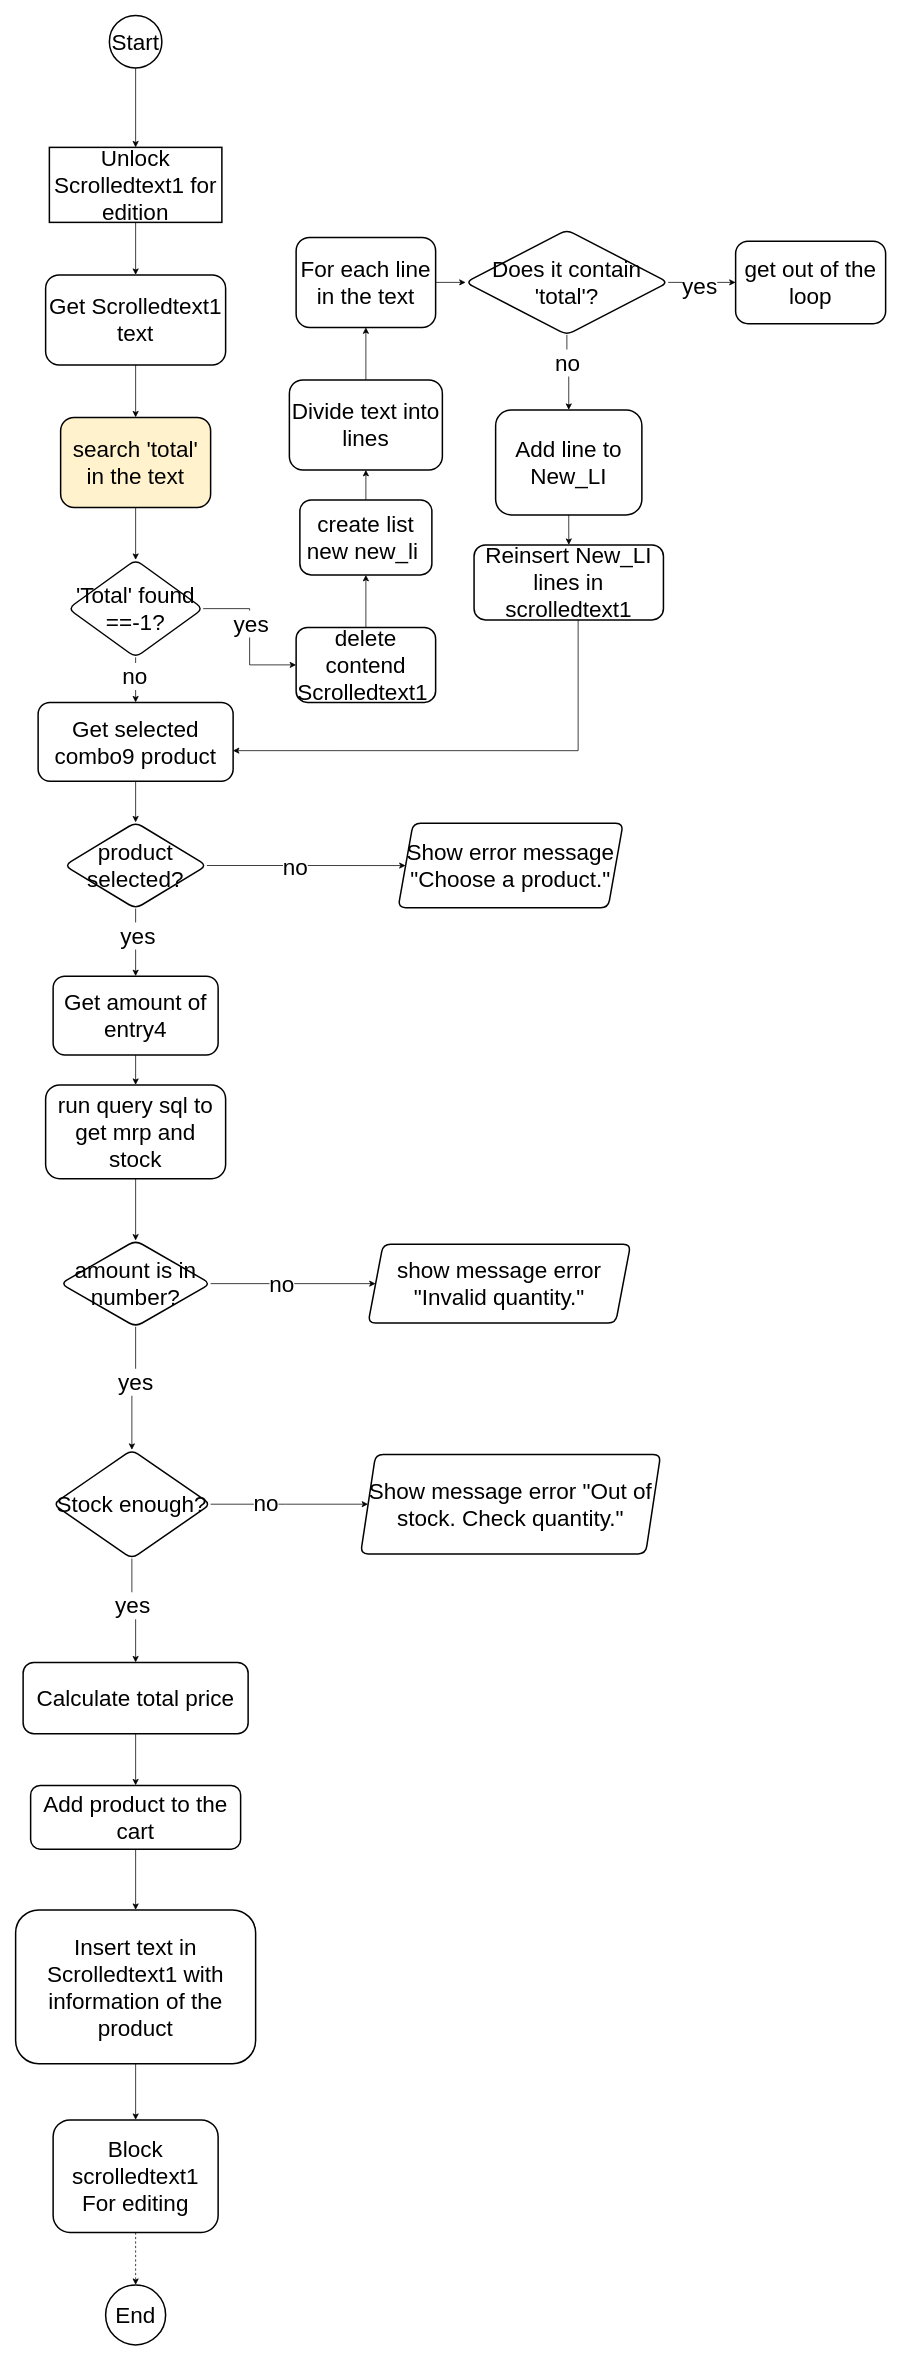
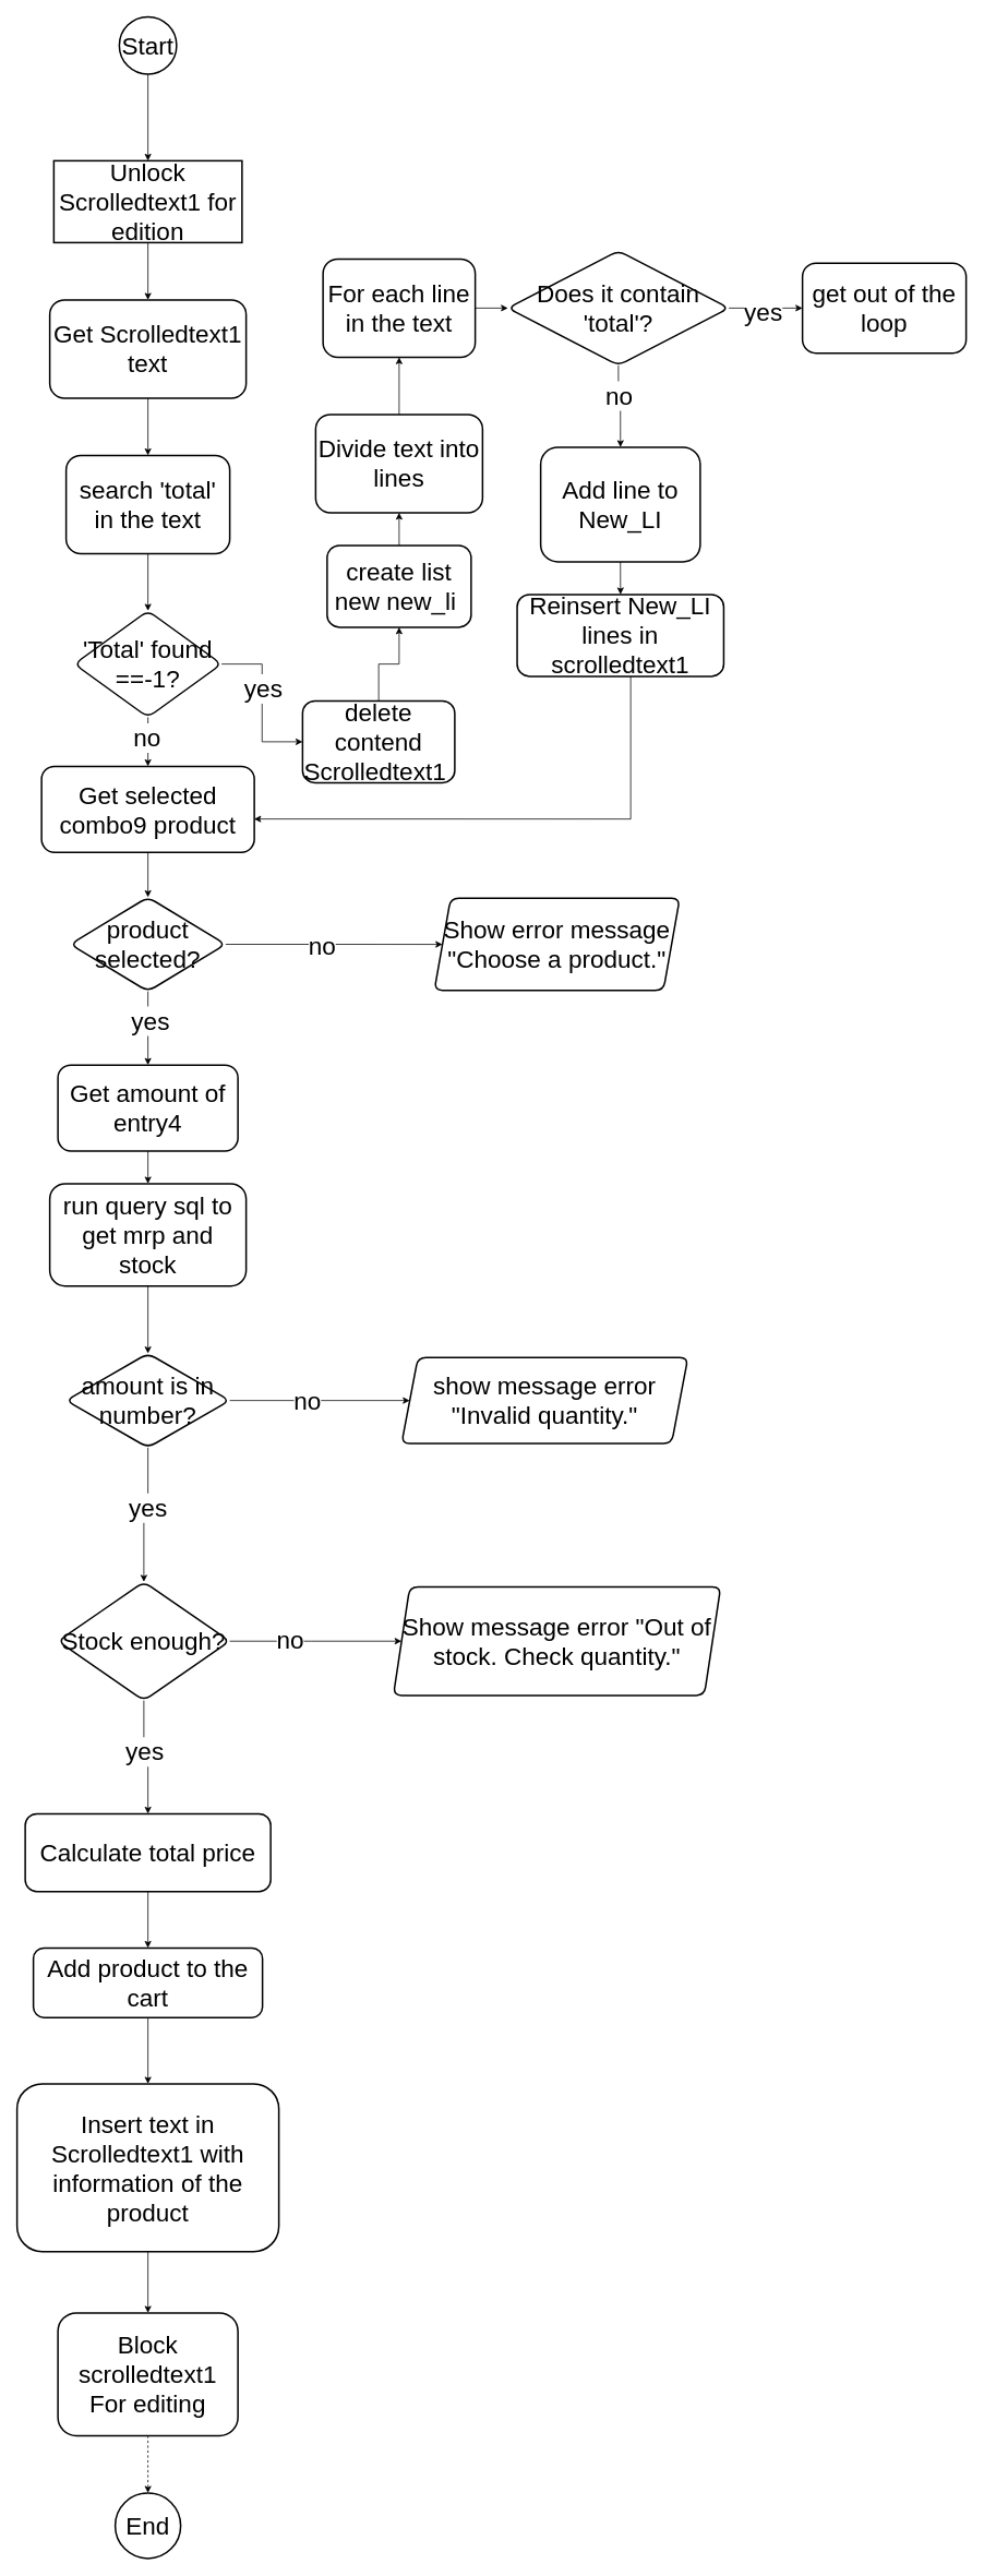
  <mxCell id="0" />
  <mxCell id="1" parent="0" />
  <mxCell id="2" value="" style="edgeStyle=orthogonalEdgeStyle;rounded=0;orthogonalLoop=1;jettySize=auto;html=1;fontSize=30;" parent="1" source="3" target="5" edge="1"><mxGeometry relative="1" as="geometry" /></mxCell>
  <mxCell id="3" value="Start" style="strokeWidth=2;html=1;shape=mxgraph.flowchart.start_2;whiteSpace=wrap;fontSize=30;" parent="1" vertex="1"><mxGeometry x="145" y="20" width="70" height="70" as="geometry" /></mxCell>
  <mxCell id="4" value="" style="edgeStyle=orthogonalEdgeStyle;rounded=0;orthogonalLoop=1;jettySize=auto;html=1;fontSize=30;" parent="1" source="5" target="7" edge="1"><mxGeometry relative="1" as="geometry" /></mxCell>
  <mxCell id="5" value="Unlock Scrolledtext1 for edition" style="whiteSpace=wrap;html=1;strokeWidth=2;fontSize=30;" parent="1" vertex="1"><mxGeometry x="65" y="196" width="230" height="100" as="geometry" /></mxCell>
  <mxCell id="6" value="" style="edgeStyle=orthogonalEdgeStyle;rounded=0;orthogonalLoop=1;jettySize=auto;html=1;fontSize=30;" parent="1" source="7" target="9" edge="1"><mxGeometry relative="1" as="geometry" /></mxCell>
  <mxCell id="7" value="Get Scrolledtext1 text" style="rounded=1;whiteSpace=wrap;html=1;strokeWidth=2;fontSize=30;" parent="1" vertex="1"><mxGeometry x="60" y="366" width="240" height="120" as="geometry" /></mxCell>
  <mxCell id="8" value="" style="edgeStyle=orthogonalEdgeStyle;rounded=0;orthogonalLoop=1;jettySize=auto;html=1;fontSize=30;" parent="1" source="9" target="14" edge="1"><mxGeometry relative="1" as="geometry" /></mxCell>
- <mxCell id="9" value="search 'total' in the text" style="whiteSpace=wrap;html=1;rounded=1;strokeWidth=2;fontSize=30;fillColor=#fff2cc;" parent="1" vertex="1"><mxGeometry x="80" y="556" width="200" height="120" as="geometry" /></mxCell>
+ <mxCell id="9" value="search 'total' in the text" style="whiteSpace=wrap;html=1;rounded=1;strokeWidth=2;fontSize=30;" parent="1" vertex="1"><mxGeometry x="80" y="556" width="200" height="120" as="geometry" /></mxCell>
  <mxCell id="10" value="" style="edgeStyle=orthogonalEdgeStyle;rounded=0;orthogonalLoop=1;jettySize=auto;html=1;fontSize=30;" parent="1" source="14" target="16" edge="1"><mxGeometry relative="1" as="geometry" /></mxCell>
  <mxCell id="11" value="yes" style="edgeLabel;html=1;align=center;verticalAlign=middle;resizable=0;points=[];fontSize=30;" parent="10" vertex="1" connectable="0"><mxGeometry x="-0.184" y="1" relative="1" as="geometry"><mxPoint as="offset" /></mxGeometry></mxCell>
  <mxCell id="12" value="" style="edgeStyle=orthogonalEdgeStyle;rounded=0;orthogonalLoop=1;jettySize=auto;html=1;fontSize=30;" parent="1" source="14" target="18" edge="1"><mxGeometry relative="1" as="geometry" /></mxCell>
  <mxCell id="13" value="no" style="edgeLabel;html=1;align=center;verticalAlign=middle;resizable=0;points=[];fontSize=30;" parent="12" vertex="1" connectable="0"><mxGeometry x="-0.185" y="-2" relative="1" as="geometry"><mxPoint as="offset" /></mxGeometry></mxCell>
  <mxCell id="14" value="'Total' found ==-1?" style="rhombus;whiteSpace=wrap;html=1;rounded=1;strokeWidth=2;fontSize=30;" parent="1" vertex="1"><mxGeometry x="90" y="746" width="180" height="130" as="geometry" /></mxCell>
  <mxCell id="15" value="" style="edgeStyle=orthogonalEdgeStyle;rounded=0;orthogonalLoop=1;jettySize=auto;html=1;fontSize=30;" parent="1" source="16" target="20" edge="1"><mxGeometry relative="1" as="geometry" /></mxCell>
- <mxCell id="16" value="delete contend Scrolledtext1&amp;nbsp;" style="whiteSpace=wrap;html=1;rounded=1;strokeWidth=2;fontSize=30;" parent="1" vertex="1"><mxGeometry x="394" y="836" width="186" height="100" as="geometry" /></mxCell>
+ <mxCell id="16" value="delete contend Scrolledtext1&amp;nbsp;" style="whiteSpace=wrap;html=1;rounded=1;strokeWidth=2;fontSize=30;" parent="1" vertex="1"><mxGeometry x="369" y="856" width="186" height="100" as="geometry" /></mxCell>
  <mxCell id="17" value="" style="edgeStyle=orthogonalEdgeStyle;rounded=0;orthogonalLoop=1;jettySize=auto;html=1;fontSize=30;" parent="1" source="18" target="40" edge="1"><mxGeometry relative="1" as="geometry" /></mxCell>
  <mxCell id="18" value="Get selected combo9 product" style="whiteSpace=wrap;html=1;rounded=1;strokeWidth=2;fontSize=30;" parent="1" vertex="1"><mxGeometry x="50" y="936" width="260" height="105" as="geometry" /></mxCell>
  <mxCell id="19" value="" style="edgeStyle=orthogonalEdgeStyle;rounded=0;orthogonalLoop=1;jettySize=auto;html=1;fontSize=30;" parent="1" source="20" target="22" edge="1"><mxGeometry relative="1" as="geometry" /></mxCell>
  <mxCell id="20" value="create list new new_li&amp;nbsp;" style="whiteSpace=wrap;html=1;rounded=1;strokeWidth=2;fontSize=30;" parent="1" vertex="1"><mxGeometry x="399" y="666" width="176" height="100" as="geometry" /></mxCell>
  <mxCell id="21" value="" style="edgeStyle=orthogonalEdgeStyle;rounded=0;orthogonalLoop=1;jettySize=auto;html=1;fontSize=30;" parent="1" source="22" target="24" edge="1"><mxGeometry relative="1" as="geometry" /></mxCell>
  <mxCell id="22" value="Divide text into lines" style="whiteSpace=wrap;html=1;rounded=1;strokeWidth=2;fontSize=30;" parent="1" vertex="1"><mxGeometry x="385" y="506" width="204" height="120" as="geometry" /></mxCell>
  <mxCell id="23" value="" style="edgeStyle=orthogonalEdgeStyle;rounded=0;orthogonalLoop=1;jettySize=auto;html=1;fontSize=30;" parent="1" source="24" target="30" edge="1"><mxGeometry relative="1" as="geometry" /></mxCell>
  <mxCell id="24" value="For each line in the text" style="whiteSpace=wrap;html=1;rounded=1;strokeWidth=2;fontSize=30;" parent="1" vertex="1"><mxGeometry x="394" y="316" width="186" height="120" as="geometry" /></mxCell>
  <mxCell id="25" value="" style="edgeStyle=orthogonalEdgeStyle;rounded=0;orthogonalLoop=1;jettySize=auto;html=1;fontSize=30;" parent="1" source="30" target="31" edge="1"><mxGeometry relative="1" as="geometry" /></mxCell>
  <mxCell id="26" value="si" style="edgeLabel;html=1;align=center;verticalAlign=middle;resizable=0;points=[];fontSize=30;" parent="25" vertex="1" connectable="0"><mxGeometry x="-0.167" y="-1" relative="1" as="geometry"><mxPoint as="offset" /></mxGeometry></mxCell>
  <mxCell id="27" value="yes" style="edgeLabel;html=1;align=center;verticalAlign=middle;resizable=0;points=[];fontSize=30;" parent="25" vertex="1" connectable="0"><mxGeometry x="-0.093" y="-4" relative="1" as="geometry"><mxPoint as="offset" /></mxGeometry></mxCell>
  <mxCell id="28" value="" style="edgeStyle=orthogonalEdgeStyle;rounded=0;orthogonalLoop=1;jettySize=auto;html=1;fontSize=30;" parent="1" source="30" target="33" edge="1"><mxGeometry relative="1" as="geometry" /></mxCell>
  <mxCell id="29" value="no" style="edgeLabel;html=1;align=center;verticalAlign=middle;resizable=0;points=[];fontSize=30;" parent="28" vertex="1" connectable="0"><mxGeometry x="-0.289" relative="1" as="geometry"><mxPoint as="offset" /></mxGeometry></mxCell>
  <mxCell id="30" value="Does it contain 'total'?" style="rhombus;whiteSpace=wrap;html=1;rounded=1;strokeWidth=2;fontSize=30;" parent="1" vertex="1"><mxGeometry x="620" y="306" width="270" height="140" as="geometry" /></mxCell>
  <mxCell id="31" value="get out of the loop" style="whiteSpace=wrap;html=1;rounded=1;strokeWidth=2;fontSize=30;" parent="1" vertex="1"><mxGeometry x="980" y="321" width="200" height="110" as="geometry" /></mxCell>
  <mxCell id="32" value="" style="edgeStyle=orthogonalEdgeStyle;rounded=0;orthogonalLoop=1;jettySize=auto;html=1;fontSize=30;" parent="1" source="33" target="35" edge="1"><mxGeometry relative="1" as="geometry" /></mxCell>
  <mxCell id="33" value="Add line to New_LI" style="whiteSpace=wrap;html=1;rounded=1;strokeWidth=2;fontSize=30;" parent="1" vertex="1"><mxGeometry x="660" y="546" width="195" height="140" as="geometry" /></mxCell>
  <mxCell id="34" value="" style="edgeStyle=orthogonalEdgeStyle;rounded=0;orthogonalLoop=1;jettySize=auto;html=1;entryX=0.999;entryY=0.613;entryDx=0;entryDy=0;entryPerimeter=0;" parent="1" source="35" target="18" edge="1"><mxGeometry relative="1" as="geometry"><mxPoint x="680" y="926" as="targetPoint" /><Array as="points"><mxPoint x="770" y="1000" /></Array></mxGeometry></mxCell>
  <mxCell id="35" value="Reinsert New_LI lines in scrolledtext1" style="whiteSpace=wrap;html=1;rounded=1;strokeWidth=2;fontSize=30;" parent="1" vertex="1"><mxGeometry x="631.25" y="726" width="252.5" height="100" as="geometry" /></mxCell>
  <mxCell id="36" value="" style="edgeStyle=orthogonalEdgeStyle;rounded=0;orthogonalLoop=1;jettySize=auto;html=1;fontSize=30;" parent="1" source="40" target="41" edge="1"><mxGeometry relative="1" as="geometry" /></mxCell>
  <mxCell id="37" value="no" style="edgeLabel;html=1;align=center;verticalAlign=middle;resizable=0;points=[];fontSize=30;" parent="36" vertex="1" connectable="0"><mxGeometry x="-0.117" y="-2" relative="1" as="geometry"><mxPoint as="offset" /></mxGeometry></mxCell>
  <mxCell id="38" value="" style="edgeStyle=orthogonalEdgeStyle;rounded=0;orthogonalLoop=1;jettySize=auto;html=1;fontSize=30;" parent="1" source="40" target="43" edge="1"><mxGeometry relative="1" as="geometry" /></mxCell>
  <mxCell id="39" value="yes" style="edgeLabel;html=1;align=center;verticalAlign=middle;resizable=0;points=[];fontSize=30;" parent="38" vertex="1" connectable="0"><mxGeometry x="-0.23" y="2" relative="1" as="geometry"><mxPoint as="offset" /></mxGeometry></mxCell>
  <mxCell id="40" value="product selected?" style="rhombus;whiteSpace=wrap;html=1;rounded=1;strokeWidth=2;fontSize=30;" parent="1" vertex="1"><mxGeometry x="85" y="1096" width="190" height="115" as="geometry" /></mxCell>
  <mxCell id="41" value="Show error message &quot;Choose a product.&quot;" style="shape=parallelogram;perimeter=parallelogramPerimeter;whiteSpace=wrap;html=1;fixedSize=1;rounded=1;strokeWidth=2;fontSize=30;" parent="1" vertex="1"><mxGeometry x="530" y="1097.25" width="300" height="112.5" as="geometry" /></mxCell>
  <mxCell id="42" value="" style="edgeStyle=orthogonalEdgeStyle;rounded=0;orthogonalLoop=1;jettySize=auto;html=1;fontSize=30;" parent="1" source="43" target="45" edge="1"><mxGeometry relative="1" as="geometry" /></mxCell>
  <mxCell id="43" value="Get amount of entry4" style="whiteSpace=wrap;html=1;rounded=1;strokeWidth=2;fontSize=30;" parent="1" vertex="1"><mxGeometry x="70" y="1301" width="220" height="105" as="geometry" /></mxCell>
  <mxCell id="44" value="" style="edgeStyle=orthogonalEdgeStyle;rounded=0;orthogonalLoop=1;jettySize=auto;html=1;fontSize=30;exitX=0.5;exitY=1;exitDx=0;exitDy=0;" parent="1" source="45" target="50" edge="1"><mxGeometry relative="1" as="geometry"><mxPoint x="170" y="1606" as="sourcePoint" /></mxGeometry></mxCell>
  <mxCell id="45" value="run query sql to get mrp and stock" style="whiteSpace=wrap;html=1;rounded=1;strokeWidth=2;fontSize=30;" parent="1" vertex="1"><mxGeometry x="60" y="1446" width="240" height="125" as="geometry" /></mxCell>
  <mxCell id="46" value="" style="edgeStyle=orthogonalEdgeStyle;rounded=0;orthogonalLoop=1;jettySize=auto;html=1;fontSize=30;" parent="1" source="50" target="51" edge="1"><mxGeometry relative="1" as="geometry" /></mxCell>
  <mxCell id="47" value="no" style="edgeLabel;html=1;align=center;verticalAlign=middle;resizable=0;points=[];fontSize=30;" parent="46" vertex="1" connectable="0"><mxGeometry x="-0.146" y="1" relative="1" as="geometry"><mxPoint as="offset" /></mxGeometry></mxCell>
  <mxCell id="48" value="" style="edgeStyle=orthogonalEdgeStyle;rounded=0;orthogonalLoop=1;jettySize=auto;html=1;fontSize=30;" parent="1" source="50" target="56" edge="1"><mxGeometry relative="1" as="geometry" /></mxCell>
  <mxCell id="49" value="yes" style="edgeLabel;html=1;align=center;verticalAlign=middle;resizable=0;points=[];fontSize=30;" parent="48" vertex="1" connectable="0"><mxGeometry x="-0.142" y="-1" relative="1" as="geometry"><mxPoint as="offset" /></mxGeometry></mxCell>
  <mxCell id="50" value="amount is in number?" style="rhombus;whiteSpace=wrap;html=1;rounded=1;strokeWidth=2;fontSize=30;" parent="1" vertex="1"><mxGeometry x="80" y="1653.5" width="200" height="115" as="geometry" /></mxCell>
  <mxCell id="51" value="show message error &quot;Invalid quantity.&quot;" style="shape=parallelogram;perimeter=parallelogramPerimeter;whiteSpace=wrap;html=1;fixedSize=1;rounded=1;strokeWidth=2;fontSize=30;" parent="1" vertex="1"><mxGeometry x="490" y="1658.5" width="350" height="105" as="geometry" /></mxCell>
  <mxCell id="52" value="" style="edgeStyle=orthogonalEdgeStyle;rounded=0;orthogonalLoop=1;jettySize=auto;html=1;fontSize=30;" parent="1" source="56" target="57" edge="1"><mxGeometry relative="1" as="geometry" /></mxCell>
  <mxCell id="53" value="no" style="edgeLabel;html=1;align=center;verticalAlign=middle;resizable=0;points=[];fontSize=30;" parent="52" vertex="1" connectable="0"><mxGeometry x="-0.297" y="3" relative="1" as="geometry"><mxPoint as="offset" /></mxGeometry></mxCell>
  <mxCell id="54" value="" style="edgeStyle=orthogonalEdgeStyle;rounded=0;orthogonalLoop=1;jettySize=auto;html=1;fontSize=30;" parent="1" source="56" target="59" edge="1"><mxGeometry relative="1" as="geometry" /></mxCell>
  <mxCell id="55" value="yes" style="edgeLabel;html=1;align=center;verticalAlign=middle;resizable=0;points=[];fontSize=30;" parent="54" vertex="1" connectable="0"><mxGeometry x="-0.13" relative="1" as="geometry"><mxPoint as="offset" /></mxGeometry></mxCell>
  <mxCell id="56" value="Stock enough?" style="rhombus;whiteSpace=wrap;html=1;rounded=1;strokeWidth=2;fontSize=30;" parent="1" vertex="1"><mxGeometry x="70" y="1932.59" width="210" height="145" as="geometry" /></mxCell>
  <mxCell id="57" value="Show message error&amp;nbsp;&quot;Out of stock. Check quantity.&quot;" style="shape=parallelogram;perimeter=parallelogramPerimeter;whiteSpace=wrap;html=1;fixedSize=1;rounded=1;strokeWidth=2;fontSize=30;" parent="1" vertex="1"><mxGeometry x="480" y="1938.84" width="400" height="132.5" as="geometry" /></mxCell>
  <mxCell id="58" value="" style="edgeStyle=orthogonalEdgeStyle;rounded=0;orthogonalLoop=1;jettySize=auto;html=1;fontSize=30;" parent="1" source="59" target="61" edge="1"><mxGeometry relative="1" as="geometry" /></mxCell>
  <mxCell id="59" value="Calculate total price" style="whiteSpace=wrap;html=1;rounded=1;strokeWidth=2;fontSize=30;" parent="1" vertex="1"><mxGeometry x="30" y="2216" width="300" height="95" as="geometry" /></mxCell>
  <mxCell id="60" value="" style="edgeStyle=orthogonalEdgeStyle;rounded=0;orthogonalLoop=1;jettySize=auto;html=1;fontSize=30;" parent="1" source="61" target="63" edge="1"><mxGeometry relative="1" as="geometry" /></mxCell>
  <mxCell id="61" value="Add product to the cart" style="whiteSpace=wrap;html=1;rounded=1;strokeWidth=2;fontSize=30;" parent="1" vertex="1"><mxGeometry x="40" y="2380" width="280" height="85" as="geometry" /></mxCell>
  <mxCell id="62" value="" style="edgeStyle=orthogonalEdgeStyle;rounded=0;orthogonalLoop=1;jettySize=auto;html=1;fontSize=30;" parent="1" source="63" target="65" edge="1"><mxGeometry relative="1" as="geometry" /></mxCell>
  <mxCell id="63" value="&lt;div style=&quot;font-size: 30px;&quot;&gt;Insert text in &lt;span style=&quot;background-color: initial; font-size: 30px;&quot;&gt;Scrolledtext1 with information &lt;/span&gt;&lt;span style=&quot;background-color: initial; font-size: 30px;&quot;&gt;of the product&lt;/span&gt;&lt;/div&gt;" style="whiteSpace=wrap;html=1;rounded=1;strokeWidth=2;fontSize=30;" parent="1" vertex="1"><mxGeometry x="20" y="2546" width="320" height="205" as="geometry" /></mxCell>
  <mxCell id="64" value="" style="edgeStyle=orthogonalEdgeStyle;rounded=0;orthogonalLoop=1;jettySize=auto;html=1;fontSize=30;dashed=1;" parent="1" source="65" target="66" edge="1"><mxGeometry relative="1" as="geometry" /></mxCell>
  <mxCell id="65" value="&lt;div style=&quot;font-size: 30px;&quot;&gt;Block scrolledtext1 &lt;span style=&quot;background-color: initial; font-size: 30px;&quot;&gt;For editing&lt;/span&gt;&lt;/div&gt;" style="whiteSpace=wrap;html=1;rounded=1;strokeWidth=2;fontSize=30;" parent="1" vertex="1"><mxGeometry x="70" y="2826" width="220" height="150" as="geometry" /></mxCell>
  <mxCell id="66" value="End" style="ellipse;whiteSpace=wrap;html=1;rounded=1;strokeWidth=2;fontSize=30;" parent="1" vertex="1"><mxGeometry x="140" y="3046" width="80" height="80" as="geometry" /></mxCell>
